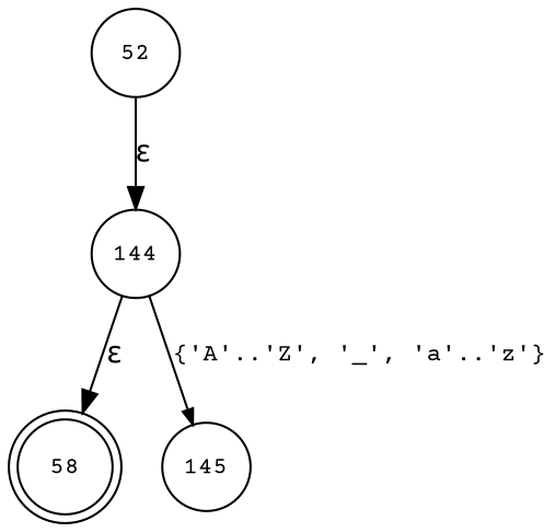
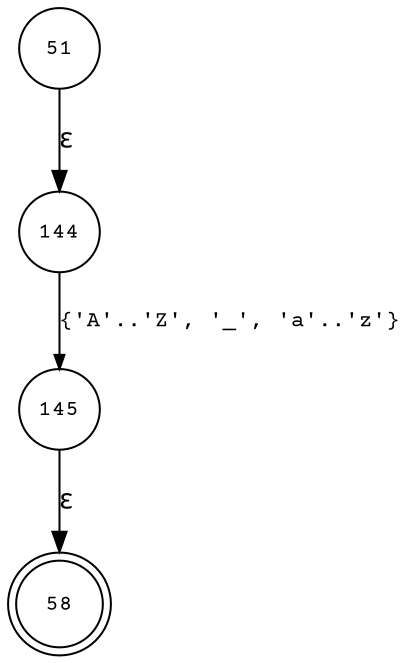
  digraph {
    fontname="Courier Prime"
    rankdir=TB
    node [fixedsize=true fontname="Courier Prime" fontsize=11 shape=circle peripheries=1]
    edge [fontname="Courier Prime"]
    n1 [label=58 shape=doublecircle width=.6 peripheries=""]
    n2 [label=144 width=.55]
    n3 [label=145 width=.55]
-   n4 [label=52 width=.55]
+   n4 [label=51 width=.55]
    n2 -> n3 [arrowhead=normal arrowsize=.7 fontsize=11 label="{'A'..'Z', '_', 'a'..'z'}"]
-   n2 -> n1 [label="&epsilon;"]
+   n3 -> n1 [label="&epsilon;"]
    n4 -> n2 [label="&epsilon;"]
  }
